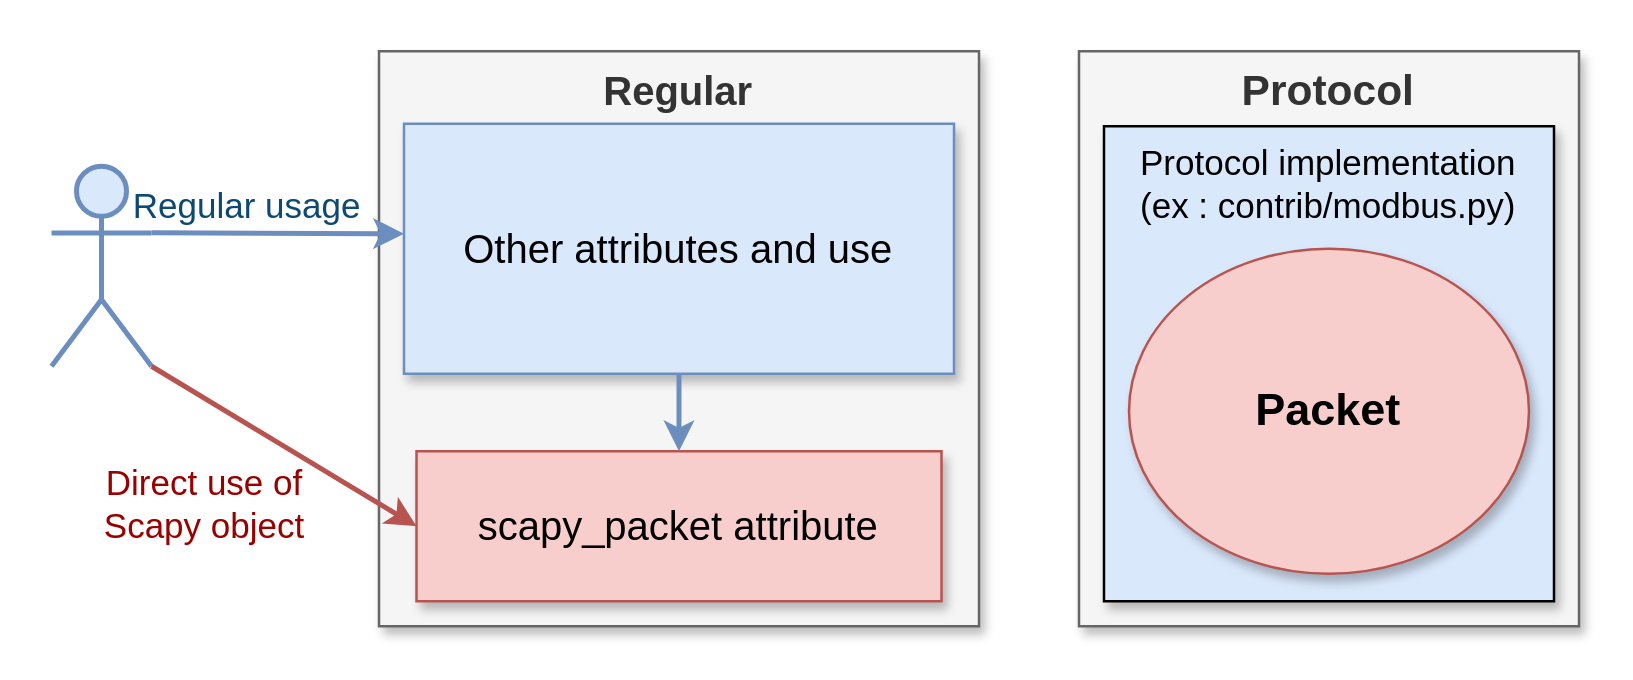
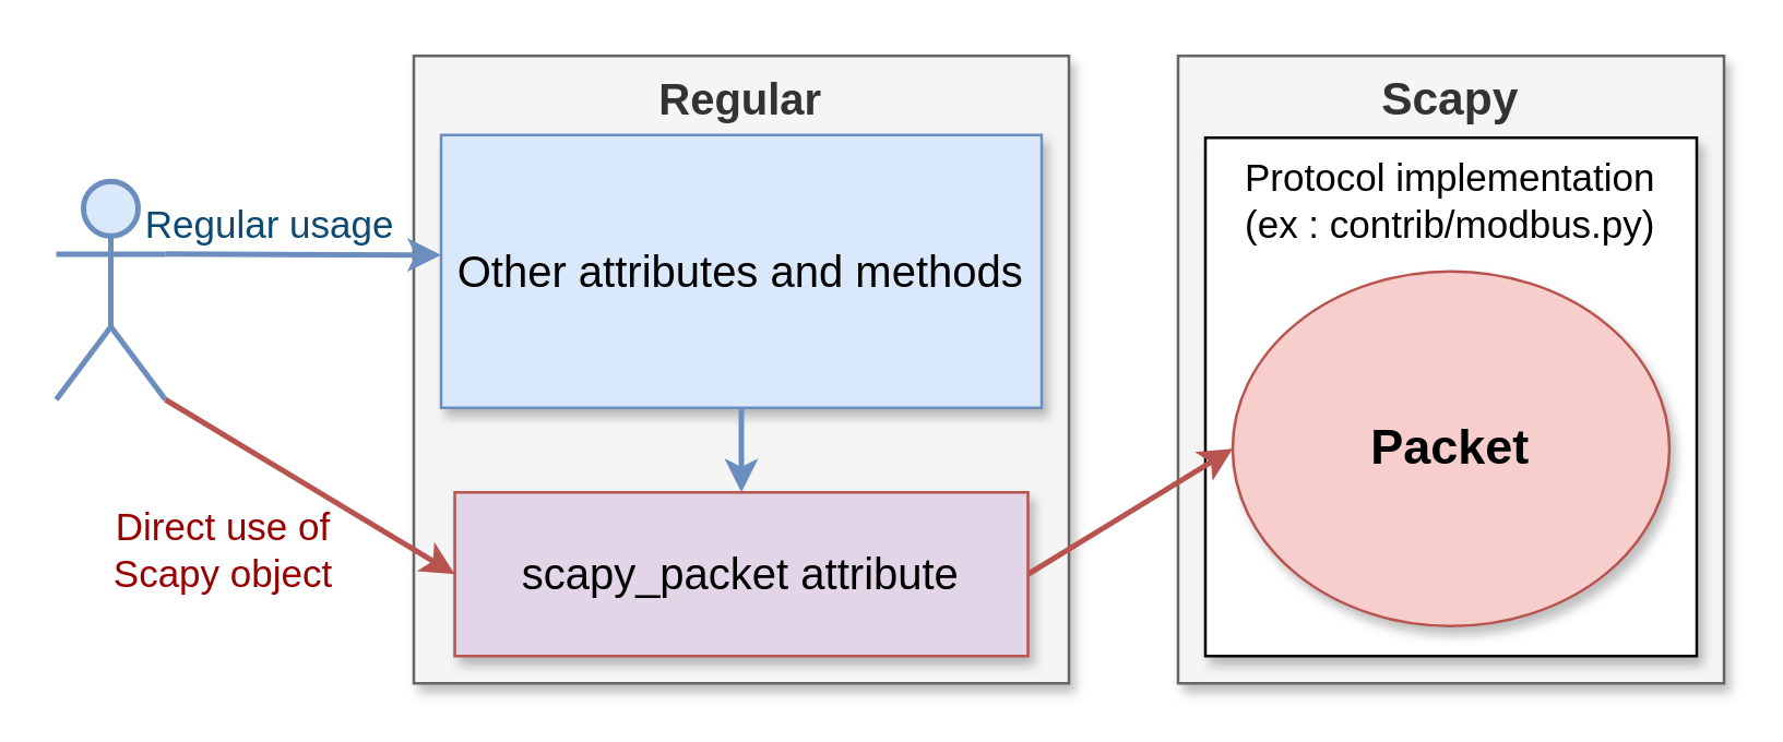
  <mxCell id="0" />
  <mxCell id="1" parent="0" />
  <mxCell id="2" value="" style="shape=umlActor;verticalLabelPosition=bottom;verticalAlign=top;html=1;outlineConnect=0;strokeWidth=2;fillColor=#dae8fc;strokeColor=#6c8ebf;" vertex="1" parent="1"><mxGeometry x="20" y="66" width="40" height="80" as="geometry" /></mxCell>
  <mxCell id="3" value="&lt;div style=&quot;font-size: 16px&quot;&gt;Regular&lt;br&gt;&lt;/div&gt;" style="rounded=0;whiteSpace=wrap;html=1;align=center;horizontal=1;verticalAlign=top;fontStyle=1;fontSize=16;shadow=1;sketch=0;glass=0;fillColor=#f5f5f5;strokeColor=#666666;fontColor=#333333;" vertex="1" parent="1"><mxGeometry x="151" y="20" width="240" height="230" as="geometry" /></mxCell>
- <mxCell id="4" value="scapy_packet attribute" style="rounded=0;whiteSpace=wrap;html=1;shadow=1;glass=0;sketch=0;fontSize=16;align=center;fillColor=#f8cecc;strokeColor=#b85450;" vertex="1" parent="1"><mxGeometry x="166" y="180" width="210" height="60" as="geometry" /></mxCell>
- <mxCell id="5" value="Other attributes and use" style="rounded=0;whiteSpace=wrap;html=1;shadow=1;glass=0;sketch=0;fontSize=16;align=center;fillColor=#dae8fc;strokeColor=#6c8ebf;" vertex="1" parent="1"><mxGeometry x="161" y="49" width="220" height="100" as="geometry" /></mxCell>
+ <mxCell id="4" value="scapy_packet attribute" style="rounded=0;whiteSpace=wrap;html=1;shadow=1;glass=0;sketch=0;fontSize=16;align=center;fillColor=#e1d5e7;strokeColor=#b85450;" vertex="1" parent="1"><mxGeometry x="166" y="180" width="210" height="60" as="geometry" /></mxCell>
+ <mxCell id="5" value="Other attributes and methods" style="rounded=0;whiteSpace=wrap;html=1;shadow=1;glass=0;sketch=0;fontSize=16;align=center;fillColor=#dae8fc;strokeColor=#6c8ebf;" vertex="1" parent="1"><mxGeometry x="161" y="49" width="220" height="100" as="geometry" /></mxCell>
  <mxCell id="6" value="" style="endArrow=classic;html=1;fontSize=16;strokeWidth=2;fillColor=#dae8fc;strokeColor=#6c8ebf;" edge="1" parent="1" source="5"><mxGeometry width="50" height="50" relative="1" as="geometry"><mxPoint x="301" y="210" as="sourcePoint" /><mxPoint x="271" y="180" as="targetPoint" /></mxGeometry></mxCell>
  <mxCell id="7" value="" style="endArrow=classic;html=1;fontSize=16;strokeWidth=2;exitX=1;exitY=0.333;exitDx=0;exitDy=0;exitPerimeter=0;entryX=0;entryY=0.5;entryDx=0;entryDy=0;fillColor=#dae8fc;strokeColor=#6c8ebf;" edge="1" parent="1" source="2"><mxGeometry width="50" height="50" relative="1" as="geometry"><mxPoint x="121" y="233" as="sourcePoint" /><mxPoint x="161" y="93" as="targetPoint" /></mxGeometry></mxCell>
  <mxCell id="8" value="&lt;div style=&quot;font-size: 14px;&quot;&gt;Regular usage&lt;br style=&quot;font-size: 14px;&quot;&gt;&lt;/div&gt;" style="edgeLabel;html=1;align=left;verticalAlign=middle;resizable=0;points=[];fontSize=14;fontColor=#0D4A73;" vertex="1" connectable="0" parent="7"><mxGeometry x="0.64" y="-2" relative="1" as="geometry"><mxPoint x="-92" y="-13" as="offset" /></mxGeometry></mxCell>
- <mxCell id="9" value="Protocol" style="rounded=0;whiteSpace=wrap;html=1;shadow=1;glass=0;sketch=0;fontSize=17;align=center;fillColor=#f5f5f5;strokeColor=#666666;fontColor=#333333;fontStyle=1;verticalAlign=top;" vertex="1" parent="1"><mxGeometry x="431" y="20" width="200" height="230" as="geometry" /></mxCell>
- <mxCell id="10" value="&lt;div style=&quot;font-size: 14px&quot;&gt;Protocol implementation&lt;/div&gt;&lt;div style=&quot;font-size: 14px&quot;&gt;(ex : contrib/modbus.py)&lt;br&gt;&lt;/div&gt;" style="rounded=0;whiteSpace=wrap;html=1;shadow=1;glass=0;sketch=0;fontSize=14;align=center;verticalAlign=top;fillColor=#dae8fc;" vertex="1" parent="1"><mxGeometry x="441" y="50" width="180" height="190" as="geometry" /></mxCell>
+ <mxCell id="9" value="Scapy" style="rounded=0;whiteSpace=wrap;html=1;shadow=1;glass=0;sketch=0;fontSize=17;align=center;fillColor=#f5f5f5;strokeColor=#666666;fontColor=#333333;fontStyle=1;verticalAlign=top;" vertex="1" parent="1"><mxGeometry x="431" y="20" width="200" height="230" as="geometry" /></mxCell>
+ <mxCell id="10" value="&lt;div style=&quot;font-size: 14px&quot;&gt;Protocol implementation&lt;/div&gt;&lt;div style=&quot;font-size: 14px&quot;&gt;(ex : contrib/modbus.py)&lt;br&gt;&lt;/div&gt;" style="rounded=0;whiteSpace=wrap;html=1;shadow=1;glass=0;sketch=0;fontSize=14;align=center;verticalAlign=top;" vertex="1" parent="1"><mxGeometry x="441" y="50" width="180" height="190" as="geometry" /></mxCell>
  <mxCell id="11" value="Packet" style="ellipse;whiteSpace=wrap;html=1;shadow=1;glass=0;sketch=0;fontSize=18;align=center;fillColor=#f8cecc;strokeColor=#b85450;fontStyle=1;" vertex="1" parent="1"><mxGeometry x="451" y="99" width="160" height="130" as="geometry" /></mxCell>
  <mxCell id="12" value="" style="endArrow=classic;html=1;fontSize=18;fontColor=#0D4A73;strokeWidth=2;exitX=1;exitY=1;exitDx=0;exitDy=0;exitPerimeter=0;entryX=0;entryY=0.5;entryDx=0;entryDy=0;fillColor=#f8cecc;strokeColor=#b85450;" edge="1" parent="1" source="2" target="4"><mxGeometry width="50" height="50" relative="1" as="geometry"><mxPoint x="291" y="210" as="sourcePoint" /><mxPoint x="341" y="160" as="targetPoint" /></mxGeometry></mxCell>
  <mxCell id="13" value="&lt;div style=&quot;font-size: 14px;&quot;&gt;&lt;font style=&quot;font-size: 14px;&quot;&gt;Direct use of&lt;/font&gt;&lt;/div&gt;&lt;div style=&quot;font-size: 14px;&quot;&gt;&lt;font style=&quot;font-size: 14px;&quot;&gt;Scapy object&lt;br style=&quot;font-size: 14px;&quot;&gt;&lt;/font&gt;&lt;/div&gt;" style="edgeLabel;html=1;align=center;verticalAlign=middle;resizable=0;points=[];fontSize=14;fontColor=#990000;" vertex="1" connectable="0" parent="12"><mxGeometry x="0.194" y="3" relative="1" as="geometry"><mxPoint x="-44" y="19" as="offset" /></mxGeometry></mxCell>
+ <mxCell id="14" value="" style="endArrow=classic;html=1;fontSize=14;fontColor=#990000;strokeWidth=2;fillColor=#f8cecc;strokeColor=#b85450;exitX=1;exitY=0.5;exitDx=0;exitDy=0;entryX=0;entryY=0.5;entryDx=0;entryDy=0;" edge="1" parent="1" source="4" target="11"><mxGeometry width="50" height="50" relative="1" as="geometry"><mxPoint x="381" y="212" as="sourcePoint" /><mxPoint x="453" y="212" as="targetPoint" /></mxGeometry></mxCell>
